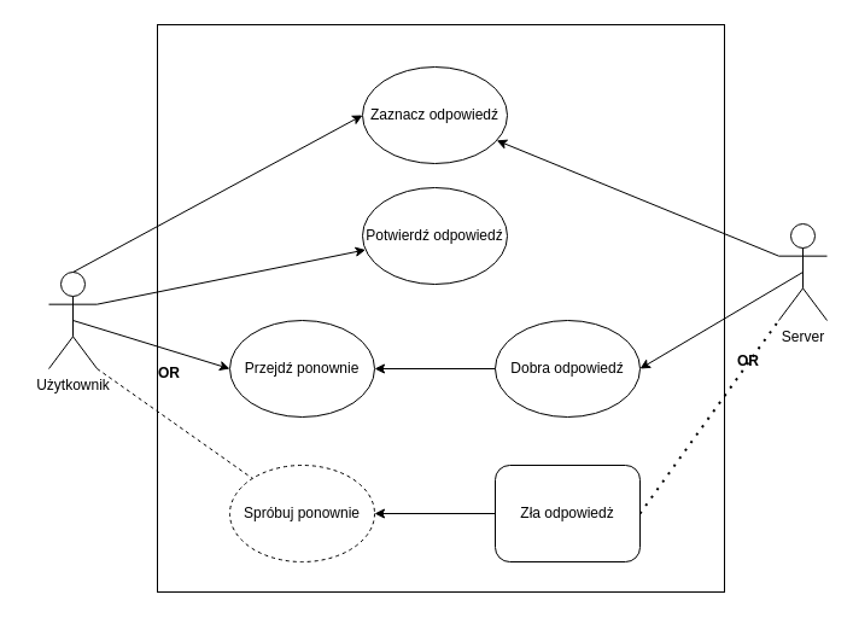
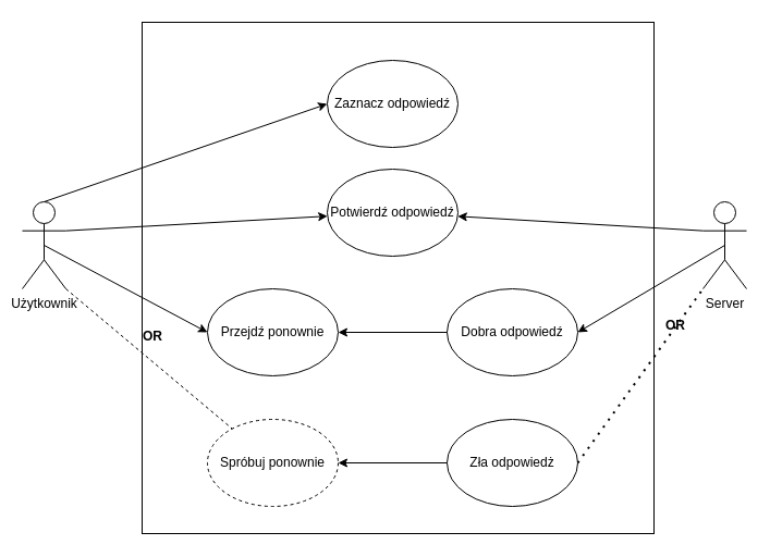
  <mxCell id="0" />
  <mxCell id="1" parent="0" />
  <mxCell id="2" value="" style="whiteSpace=wrap;html=1;aspect=fixed;" vertex="1" parent="1"><mxGeometry x="130" y="20" width="470" height="470" as="geometry" /></mxCell>
- <mxCell id="3" value="Użytkownik" style="shape=umlActor;verticalLabelPosition=bottom;verticalAlign=top;html=1;outlineConnect=0;" vertex="1" parent="1"><mxGeometry x="40" y="225" width="40" height="80" as="geometry" /></mxCell>
+ <mxCell id="3" value="Użytkownik" style="shape=umlActor;verticalLabelPosition=bottom;verticalAlign=top;html=1;outlineConnect=0;" vertex="1" parent="1"><mxGeometry x="20" y="185" width="40" height="80" as="geometry" /></mxCell>
  <mxCell id="4" value="Server" style="shape=umlActor;verticalLabelPosition=bottom;verticalAlign=top;html=1;outlineConnect=0;" vertex="1" parent="1"><mxGeometry x="645" y="185" width="40" height="80" as="geometry" /></mxCell>
  <mxCell id="5" value="Zaznacz odpowiedź" style="ellipse;whiteSpace=wrap;html=1;" vertex="1" parent="1"><mxGeometry x="300" y="55" width="120" height="80" as="geometry" /></mxCell>
  <mxCell id="6" value="Potwierdź odpowiedź" style="ellipse;whiteSpace=wrap;html=1;" vertex="1" parent="1"><mxGeometry x="300" y="155" width="120" height="80" as="geometry" /></mxCell>
  <mxCell id="7" value="Dobra odpowiedź" style="ellipse;whiteSpace=wrap;html=1;" vertex="1" parent="1"><mxGeometry x="410" y="265" width="120" height="80" as="geometry" /></mxCell>
  <mxCell id="8" value="Przejdź ponownie" style="ellipse;whiteSpace=wrap;html=1;" vertex="1" parent="1"><mxGeometry x="190" y="265" width="120" height="80" as="geometry" /></mxCell>
- <mxCell id="9" value="Zła odpowiedż" style="whiteSpace=wrap;html=1;rounded=1;" vertex="1" parent="1"><mxGeometry x="410" y="385" width="120" height="80" as="geometry" /></mxCell>
+ <mxCell id="9" value="Zła odpowiedż" style="ellipse;whiteSpace=wrap;html=1;" vertex="1" parent="1"><mxGeometry x="410" y="385" width="120" height="80" as="geometry" /></mxCell>
  <mxCell id="10" value="Spróbuj ponownie" style="ellipse;whiteSpace=wrap;html=1;dashed=1;" vertex="1" parent="1"><mxGeometry x="190" y="385" width="120" height="80" as="geometry" /></mxCell>
  <mxCell id="11" value="" style="endArrow=classic;html=1;rounded=0;entryX=0;entryY=0.5;entryDx=0;entryDy=0;exitX=0.5;exitY=0;exitDx=0;exitDy=0;exitPerimeter=0;" edge="1" parent="1" source="3" target="5"><mxGeometry width="50" height="50" relative="1" as="geometry"><mxPoint x="80" y="125" as="sourcePoint" /><mxPoint x="380" y="305" as="targetPoint" /></mxGeometry></mxCell>
  <mxCell id="12" value="" style="endArrow=classic;html=1;rounded=0;exitX=1;exitY=0.333;exitDx=0;exitDy=0;exitPerimeter=0;" edge="1" parent="1" source="3" target="6"><mxGeometry width="50" height="50" relative="1" as="geometry"><mxPoint x="330" y="355" as="sourcePoint" /><mxPoint x="380" y="305" as="targetPoint" /></mxGeometry></mxCell>
  <mxCell id="13" value="" style="endArrow=classic;html=1;rounded=0;exitX=0.5;exitY=0.5;exitDx=0;exitDy=0;exitPerimeter=0;entryX=0;entryY=0.5;entryDx=0;entryDy=0;" edge="1" parent="1" source="3" target="8"><mxGeometry width="50" height="50" relative="1" as="geometry"><mxPoint x="80" y="375" as="sourcePoint" /><mxPoint x="380" y="305" as="targetPoint" /></mxGeometry></mxCell>
  <mxCell id="14" value="" style="endArrow=none;dashed=1;html=1;rounded=0;exitX=1;exitY=1;exitDx=0;exitDy=0;exitPerimeter=0;" edge="1" parent="1" source="3" target="10"><mxGeometry width="50" height="50" relative="1" as="geometry"><mxPoint x="330" y="355" as="sourcePoint" /><mxPoint x="380" y="305" as="targetPoint" /></mxGeometry></mxCell>
  <mxCell id="15" value="OR" style="text;align=center;fontStyle=1;verticalAlign=middle;spacingLeft=3;spacingRight=3;strokeColor=none;rotatable=0;points=[[0,0.5],[1,0.5]];portConstraint=eastwest;" vertex="1" parent="1"><mxGeometry x="100" y="295" width="80" height="26" as="geometry" /></mxCell>
- <mxCell id="16" value="" style="endArrow=classic;html=1;rounded=0;exitX=0;exitY=0.333;exitDx=0;exitDy=0;exitPerimeter=0;" edge="1" parent="1" source="4" target="5"><mxGeometry width="50" height="50" relative="1" as="geometry"><mxPoint x="330" y="355" as="sourcePoint" /><mxPoint x="380" y="305" as="targetPoint" /></mxGeometry></mxCell>
+ <mxCell id="16" value="" style="endArrow=classic;html=1;rounded=0;exitX=0;exitY=0.333;exitDx=0;exitDy=0;exitPerimeter=0;" edge="1" parent="1" source="4" target="6"><mxGeometry width="50" height="50" relative="1" as="geometry"><mxPoint x="330" y="355" as="sourcePoint" /><mxPoint x="380" y="305" as="targetPoint" /></mxGeometry></mxCell>
  <mxCell id="17" value="" style="endArrow=classic;html=1;rounded=0;exitX=0.5;exitY=0.5;exitDx=0;exitDy=0;exitPerimeter=0;entryX=1;entryY=0.5;entryDx=0;entryDy=0;" edge="1" parent="1" source="4" target="7"><mxGeometry width="50" height="50" relative="1" as="geometry"><mxPoint x="650" y="315" as="sourcePoint" /><mxPoint x="380" y="305" as="targetPoint" /></mxGeometry></mxCell>
  <mxCell id="18" value="" style="endArrow=classic;html=1;rounded=0;exitX=0;exitY=0.5;exitDx=0;exitDy=0;" edge="1" parent="1" source="7" target="8"><mxGeometry width="50" height="50" relative="1" as="geometry"><mxPoint x="330" y="355" as="sourcePoint" /><mxPoint x="380" y="305" as="targetPoint" /></mxGeometry></mxCell>
  <mxCell id="19" value="" style="endArrow=classic;html=1;rounded=0;exitX=0;exitY=0.5;exitDx=0;exitDy=0;entryX=1;entryY=0.5;entryDx=0;entryDy=0;" edge="1" parent="1" source="9" target="10"><mxGeometry width="50" height="50" relative="1" as="geometry"><mxPoint x="330" y="355" as="sourcePoint" /><mxPoint x="380" y="305" as="targetPoint" /></mxGeometry></mxCell>
  <mxCell id="20" value="" style="endArrow=none;dashed=1;html=1;dashPattern=1 3;strokeWidth=2;rounded=0;entryX=0;entryY=1;entryDx=0;entryDy=0;entryPerimeter=0;exitX=1;exitY=0.5;exitDx=0;exitDy=0;" edge="1" parent="1" source="9" target="4"><mxGeometry width="50" height="50" relative="1" as="geometry"><mxPoint x="330" y="355" as="sourcePoint" /><mxPoint x="380" y="305" as="targetPoint" /></mxGeometry></mxCell>
  <mxCell id="21" value="OR" style="text;align=center;fontStyle=1;verticalAlign=middle;spacingLeft=3;spacingRight=3;strokeColor=none;rotatable=0;points=[[0,0.5],[1,0.5]];portConstraint=eastwest;" vertex="1" parent="1"><mxGeometry x="580" y="285" width="80" height="26" as="geometry" /></mxCell>
